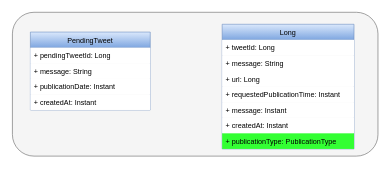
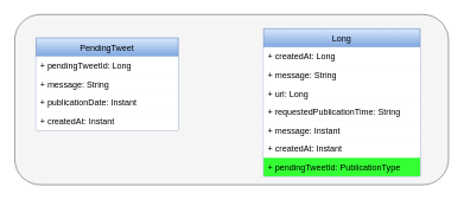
  <mxCell id="0" />
  <mxCell id="1" parent="0" />
  <mxCell id="2" value="" style="rounded=1;whiteSpace=wrap;html=1;fillColor=#f5f5f5;fontColor=#333333;strokeColor=#666666;" vertex="1" parent="1"><mxGeometry x="20" y="20" width="610" height="240" as="geometry" /></mxCell>
  <mxCell id="3" value="PendingTweet" style="swimlane;fontStyle=0;childLayout=stackLayout;horizontal=1;startSize=26;fillColor=#dae8fc;horizontalStack=0;resizeParent=1;resizeParentMax=0;resizeLast=0;collapsible=1;marginBottom=0;strokeColor=#6c8ebf;gradientColor=#7ea6e0;" vertex="1" parent="1"><mxGeometry x="50" y="53" width="200" height="130" as="geometry" /></mxCell>
  <mxCell id="4" value="+ pendingTweetId: Long" style="text;strokeColor=none;fillColor=default;align=left;verticalAlign=top;spacingLeft=4;spacingRight=4;overflow=hidden;rotatable=0;points=[[0,0.5],[1,0.5]];portConstraint=eastwest;" vertex="1" parent="3"><mxGeometry y="26" width="200" height="26" as="geometry" /></mxCell>
  <mxCell id="5" value="+ message: String" style="text;strokeColor=none;fillColor=default;align=left;verticalAlign=top;spacingLeft=4;spacingRight=4;overflow=hidden;rotatable=0;points=[[0,0.5],[1,0.5]];portConstraint=eastwest;" vertex="1" parent="3"><mxGeometry y="52" width="200" height="26" as="geometry" /></mxCell>
  <mxCell id="6" value="+ publicationDate: Instant" style="text;strokeColor=none;fillColor=default;align=left;verticalAlign=top;spacingLeft=4;spacingRight=4;overflow=hidden;rotatable=0;points=[[0,0.5],[1,0.5]];portConstraint=eastwest;" vertex="1" parent="3"><mxGeometry y="78" width="200" height="26" as="geometry" /></mxCell>
  <mxCell id="7" value="+ createdAt: Instant" style="text;strokeColor=none;fillColor=default;align=left;verticalAlign=top;spacingLeft=4;spacingRight=4;overflow=hidden;rotatable=0;points=[[0,0.5],[1,0.5]];portConstraint=eastwest;" vertex="1" parent="3"><mxGeometry y="104" width="200" height="26" as="geometry" /></mxCell>
  <mxCell id="8" value="Long" style="swimlane;fontStyle=0;childLayout=stackLayout;horizontal=1;startSize=26;fillColor=#dae8fc;horizontalStack=0;resizeParent=1;resizeParentMax=0;resizeLast=0;collapsible=1;marginBottom=0;strokeColor=#6c8ebf;gradientColor=#7ea6e0;" vertex="1" parent="1"><mxGeometry x="370" y="40" width="220" height="208" as="geometry" /></mxCell>
- <mxCell id="9" value="+ tweetId: Long" style="text;align=left;verticalAlign=top;spacingLeft=4;spacingRight=4;overflow=hidden;rotatable=0;points=[[0,0.5],[1,0.5]];portConstraint=eastwest;fillColor=default;" vertex="1" parent="8"><mxGeometry y="26" width="220" height="26" as="geometry" /></mxCell>
+ <mxCell id="9" value="+ createdAt: Long" style="text;align=left;verticalAlign=top;spacingLeft=4;spacingRight=4;overflow=hidden;rotatable=0;points=[[0,0.5],[1,0.5]];portConstraint=eastwest;fillColor=default;" vertex="1" parent="8"><mxGeometry y="26" width="220" height="26" as="geometry" /></mxCell>
  <mxCell id="10" value="+ message: String" style="text;strokeColor=none;fillColor=default;align=left;verticalAlign=top;spacingLeft=4;spacingRight=4;overflow=hidden;rotatable=0;points=[[0,0.5],[1,0.5]];portConstraint=eastwest;" vertex="1" parent="8"><mxGeometry y="52" width="220" height="26" as="geometry" /></mxCell>
  <mxCell id="11" value="+ url: Long" style="text;strokeColor=none;fillColor=default;align=left;verticalAlign=top;spacingLeft=4;spacingRight=4;overflow=hidden;rotatable=0;points=[[0,0.5],[1,0.5]];portConstraint=eastwest;" vertex="1" parent="8"><mxGeometry y="78" width="220" height="26" as="geometry" /></mxCell>
- <mxCell id="12" value="+ requestedPublicationTime: Instant" style="text;strokeColor=none;fillColor=default;align=left;verticalAlign=top;spacingLeft=4;spacingRight=4;overflow=hidden;rotatable=0;points=[[0,0.5],[1,0.5]];portConstraint=eastwest;" vertex="1" parent="8"><mxGeometry y="104" width="220" height="26" as="geometry" /></mxCell>
+ <mxCell id="12" value="+ requestedPublicationTime: String" style="text;strokeColor=none;fillColor=default;align=left;verticalAlign=top;spacingLeft=4;spacingRight=4;overflow=hidden;rotatable=0;points=[[0,0.5],[1,0.5]];portConstraint=eastwest;" vertex="1" parent="8"><mxGeometry y="104" width="220" height="26" as="geometry" /></mxCell>
  <mxCell id="13" value="+ message: Instant" style="text;strokeColor=none;fillColor=default;align=left;verticalAlign=top;spacingLeft=4;spacingRight=4;overflow=hidden;rotatable=0;points=[[0,0.5],[1,0.5]];portConstraint=eastwest;" vertex="1" parent="8"><mxGeometry y="130" width="220" height="26" as="geometry" /></mxCell>
  <mxCell id="14" value="+ createdAt: Instant" style="text;strokeColor=none;fillColor=default;align=left;verticalAlign=top;spacingLeft=4;spacingRight=4;overflow=hidden;rotatable=0;points=[[0,0.5],[1,0.5]];portConstraint=eastwest;" vertex="1" parent="8"><mxGeometry y="156" width="220" height="26" as="geometry" /></mxCell>
- <mxCell id="15" value="+ publicationType: PublicationType" style="text;strokeColor=none;fillColor=#33FF33;align=left;verticalAlign=top;spacingLeft=4;spacingRight=4;overflow=hidden;rotatable=0;points=[[0,0.5],[1,0.5]];portConstraint=eastwest;" vertex="1" parent="8"><mxGeometry y="182" width="220" height="26" as="geometry" /></mxCell>
+ <mxCell id="15" value="+ pendingTweetId: PublicationType" style="text;strokeColor=none;fillColor=#33FF33;align=left;verticalAlign=top;spacingLeft=4;spacingRight=4;overflow=hidden;rotatable=0;points=[[0,0.5],[1,0.5]];portConstraint=eastwest;" vertex="1" parent="8"><mxGeometry y="182" width="220" height="26" as="geometry" /></mxCell>
